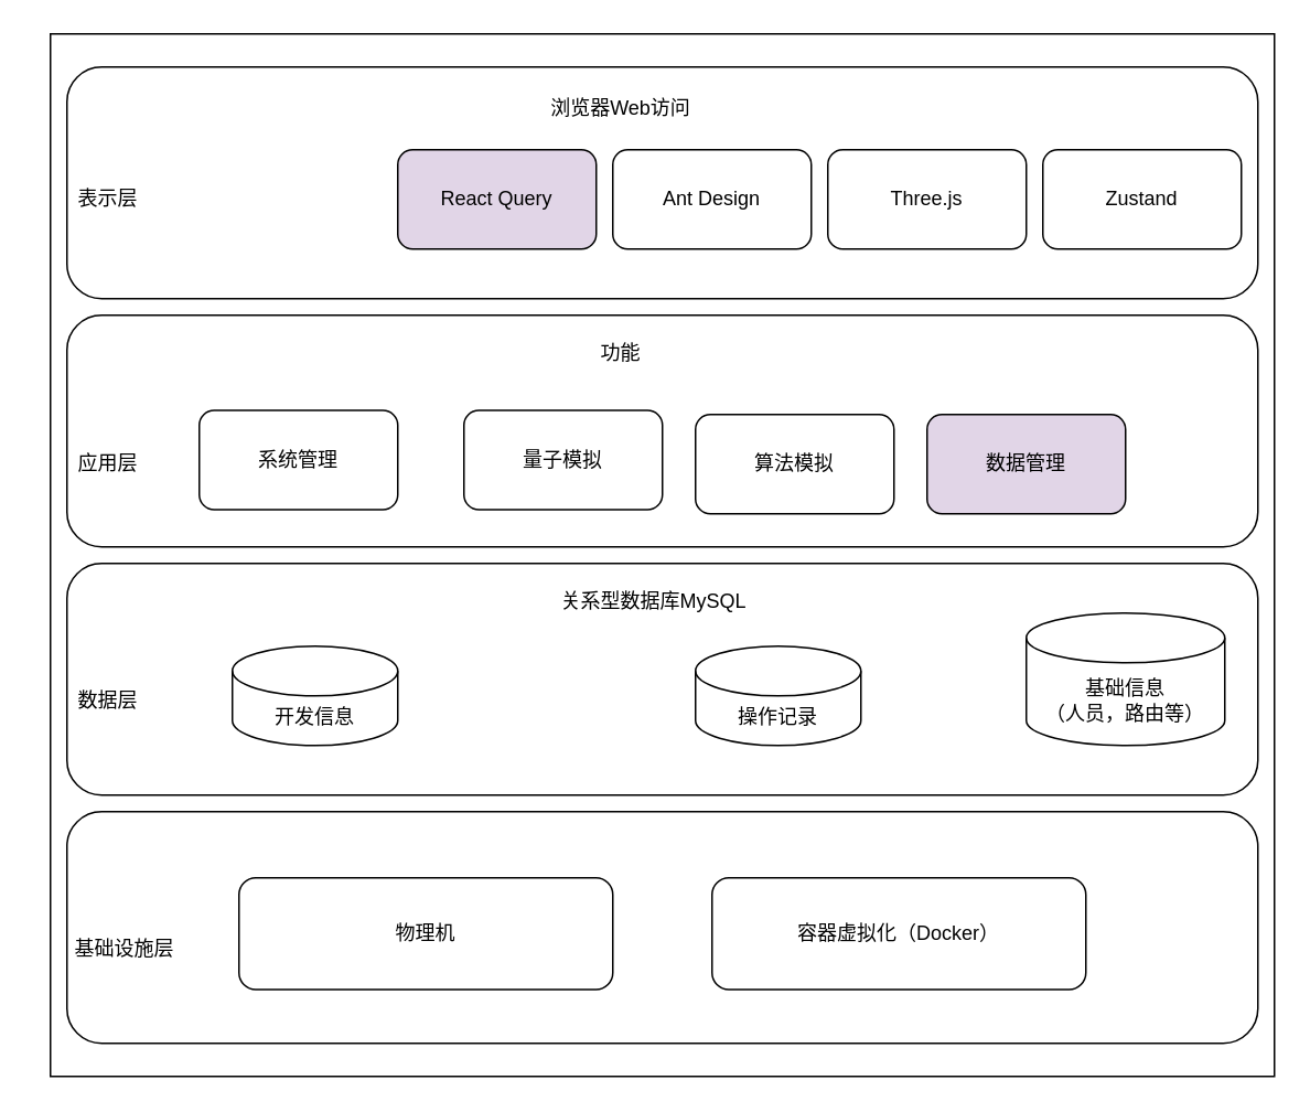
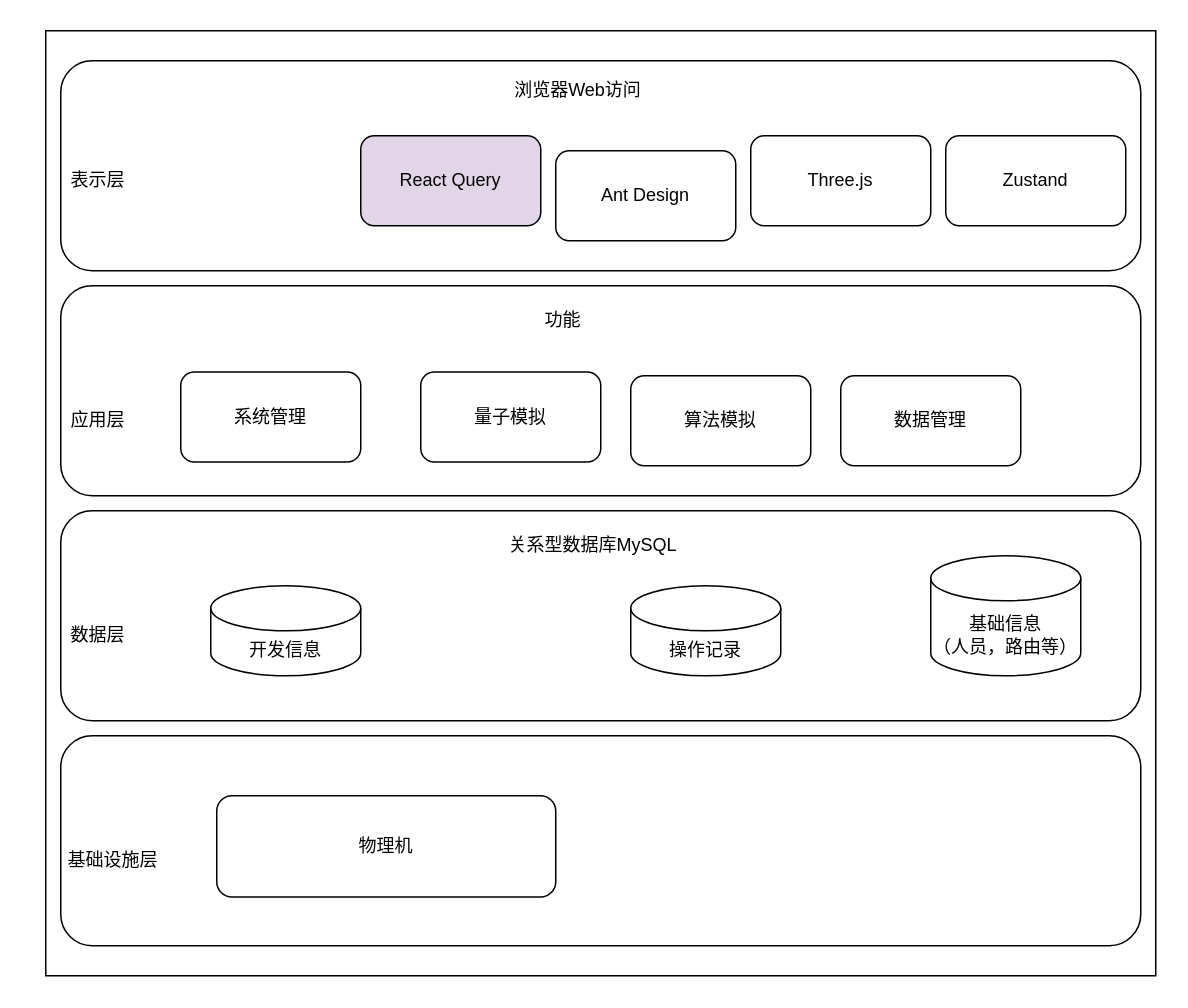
  <mxCell id="0" />
  <mxCell id="1" parent="0" />
  <mxCell id="2" value="" style="rounded=0;whiteSpace=wrap;html=1;" vertex="1" parent="1"><mxGeometry x="30" y="20" width="740" height="630" as="geometry" /></mxCell>
  <mxCell id="3" value="" style="rounded=1;whiteSpace=wrap;html=1;" vertex="1" parent="1"><mxGeometry x="40" y="40" width="720" height="140" as="geometry" /></mxCell>
  <mxCell id="4" value="React Query" style="rounded=1;whiteSpace=wrap;html=1;fillColor=#e1d5e7;" vertex="1" parent="1"><mxGeometry x="240" y="90" width="120" height="60" as="geometry" /></mxCell>
- <mxCell id="5" value="Ant Design" style="rounded=1;whiteSpace=wrap;html=1;" vertex="1" parent="1"><mxGeometry x="370" y="90" width="120" height="60" as="geometry" /></mxCell>
+ <mxCell id="5" value="Ant Design" style="rounded=1;whiteSpace=wrap;html=1;" vertex="1" parent="1"><mxGeometry x="370" y="100" width="120" height="60" as="geometry" /></mxCell>
  <mxCell id="6" value="Three.js" style="rounded=1;whiteSpace=wrap;html=1;" vertex="1" parent="1"><mxGeometry x="500" y="90" width="120" height="60" as="geometry" /></mxCell>
  <mxCell id="7" value="Zustand" style="rounded=1;whiteSpace=wrap;html=1;" vertex="1" parent="1"><mxGeometry x="630" y="90" width="120" height="60" as="geometry" /></mxCell>
- <mxCell id="8" value="浏览器Web访问" style="text;strokeColor=none;align=center;fillColor=none;html=1;verticalAlign=middle;whiteSpace=wrap;rounded=0;" vertex="1" parent="1"><mxGeometry x="330" y="50" width="90" height="30" as="geometry" /></mxCell>
+ <mxCell id="8" value="浏览器Web访问" style="text;strokeColor=none;align=center;fillColor=none;html=1;verticalAlign=middle;whiteSpace=wrap;rounded=0;" vertex="1" parent="1"><mxGeometry x="340" y="45" width="90" height="30" as="geometry" /></mxCell>
  <mxCell id="9" value="表示层" style="text;strokeColor=none;align=center;fillColor=none;html=1;verticalAlign=middle;whiteSpace=wrap;rounded=0;" vertex="1" parent="1"><mxGeometry x="20" y="105" width="90" height="30" as="geometry" /></mxCell>
  <mxCell id="10" value="" style="rounded=1;whiteSpace=wrap;html=1;" vertex="1" parent="1"><mxGeometry x="40" y="190" width="720" height="140" as="geometry" /></mxCell>
  <mxCell id="11" value="应用层" style="text;strokeColor=none;align=center;fillColor=none;html=1;verticalAlign=middle;whiteSpace=wrap;rounded=0;" vertex="1" parent="1"><mxGeometry x="20" y="267.5" width="90" height="25" as="geometry" /></mxCell>
  <mxCell id="12" value="系统管理" style="rounded=1;whiteSpace=wrap;html=1;" vertex="1" parent="1"><mxGeometry x="120" y="247.5" width="120" height="60" as="geometry" /></mxCell>
  <mxCell id="13" value="量子模拟" style="rounded=1;whiteSpace=wrap;html=1;" vertex="1" parent="1"><mxGeometry x="280" y="247.5" width="120" height="60" as="geometry" /></mxCell>
  <mxCell id="14" value="算法模拟" style="rounded=1;whiteSpace=wrap;html=1;" vertex="1" parent="1"><mxGeometry x="420" y="250" width="120" height="60" as="geometry" /></mxCell>
- <mxCell id="15" value="数据管理" style="rounded=1;whiteSpace=wrap;html=1;fillColor=#e1d5e7;" vertex="1" parent="1"><mxGeometry x="560" y="250" width="120" height="60" as="geometry" /></mxCell>
+ <mxCell id="15" value="数据管理" style="rounded=1;whiteSpace=wrap;html=1;" vertex="1" parent="1"><mxGeometry x="560" y="250" width="120" height="60" as="geometry" /></mxCell>
  <mxCell id="16" value="功能" style="text;strokeColor=none;align=center;fillColor=none;html=1;verticalAlign=middle;whiteSpace=wrap;rounded=0;" vertex="1" parent="1"><mxGeometry x="330" y="200" width="90" height="25" as="geometry" /></mxCell>
  <mxCell id="17" value="" style="rounded=1;whiteSpace=wrap;html=1;" vertex="1" parent="1"><mxGeometry x="40" y="340" width="720" height="140" as="geometry" /></mxCell>
  <mxCell id="18" value="&lt;span style=&quot;color: rgba(0, 0, 0, 0); font-family: monospace; font-size: 0px; text-align: start; text-wrap-mode: nowrap;&quot;&gt;%3CmxGraphModel%3E%3Croot%3E%3CmxCell%20id%3D%220%22%2F%3E%3CmxCell%20id%3D%221%22%20parent%3D%220%22%2F%3E%3CmxCell%20id%3D%222%22%20value%3D%22%E5%BA%94%E7%94%A8%E5%B1%82%22%20style%3D%22text%3BstrokeColor%3Dnone%3Balign%3Dcenter%3BfillColor%3Dnone%3Bhtml%3D1%3BverticalAlign%3Dmiddle%3BwhiteSpace%3Dwrap%3Brounded%3D0%3B%22%20vertex%3D%221%22%20parent%3D%221%22%3E%3CmxGeometry%20x%3D%2250%22%20y%3D%22257.5%22%20width%3D%2290%22%20height%3D%2225%22%20as%3D%22geometry%22%2F%3E%3C%2FmxCell%3E%3C%2Froot%3E%3C%2FmxGraphModel%3E&lt;/span&gt;" style="rounded=1;whiteSpace=wrap;html=1;" vertex="1" parent="1"><mxGeometry x="40" y="490" width="720" height="140" as="geometry" /></mxCell>
  <mxCell id="19" value="数据层" style="text;strokeColor=none;align=center;fillColor=none;html=1;verticalAlign=middle;whiteSpace=wrap;rounded=0;" vertex="1" parent="1"><mxGeometry x="20" y="410" width="90" height="25" as="geometry" /></mxCell>
  <mxCell id="20" value="基础设施层" style="text;strokeColor=none;align=center;fillColor=none;html=1;verticalAlign=middle;whiteSpace=wrap;rounded=0;" vertex="1" parent="1"><mxGeometry x="30" y="560" width="90" height="25" as="geometry" /></mxCell>
- <mxCell id="21" value="基础信息&lt;div&gt;（人员，路由等）&lt;/div&gt;" style="shape=cylinder3;whiteSpace=wrap;html=1;boundedLbl=1;backgroundOutline=1;size=15;" vertex="1" parent="1"><mxGeometry x="620" y="370" width="120" height="80" as="geometry" /></mxCell>
+ <mxCell id="21" value="基础信息&lt;div&gt;（人员，路由等）&lt;/div&gt;" style="shape=cylinder3;whiteSpace=wrap;html=1;boundedLbl=1;backgroundOutline=1;size=15;" vertex="1" parent="1"><mxGeometry x="620" y="370" width="100" height="80" as="geometry" /></mxCell>
  <mxCell id="22" value="开发信息" style="shape=cylinder3;whiteSpace=wrap;html=1;boundedLbl=1;backgroundOutline=1;size=15;" vertex="1" parent="1"><mxGeometry x="140" y="390" width="100" height="60" as="geometry" /></mxCell>
  <mxCell id="23" value="操作记录" style="shape=cylinder3;whiteSpace=wrap;html=1;boundedLbl=1;backgroundOutline=1;size=15;" vertex="1" parent="1"><mxGeometry x="420" y="390" width="100" height="60" as="geometry" /></mxCell>
  <mxCell id="24" value="物理机" style="rounded=1;whiteSpace=wrap;html=1;" vertex="1" parent="1"><mxGeometry x="144" y="530" width="226" height="67.5" as="geometry" /></mxCell>
- <mxCell id="25" value="容器虚拟化（Docker）" style="rounded=1;whiteSpace=wrap;html=1;" vertex="1" parent="1"><mxGeometry x="430" y="530" width="226" height="67.5" as="geometry" /></mxCell>
  <mxCell id="26" value="关系型数据库MySQL" style="text;strokeColor=none;align=center;fillColor=none;html=1;verticalAlign=middle;whiteSpace=wrap;rounded=0;" vertex="1" parent="1"><mxGeometry x="330" y="350" width="130" height="25" as="geometry" /></mxCell>
